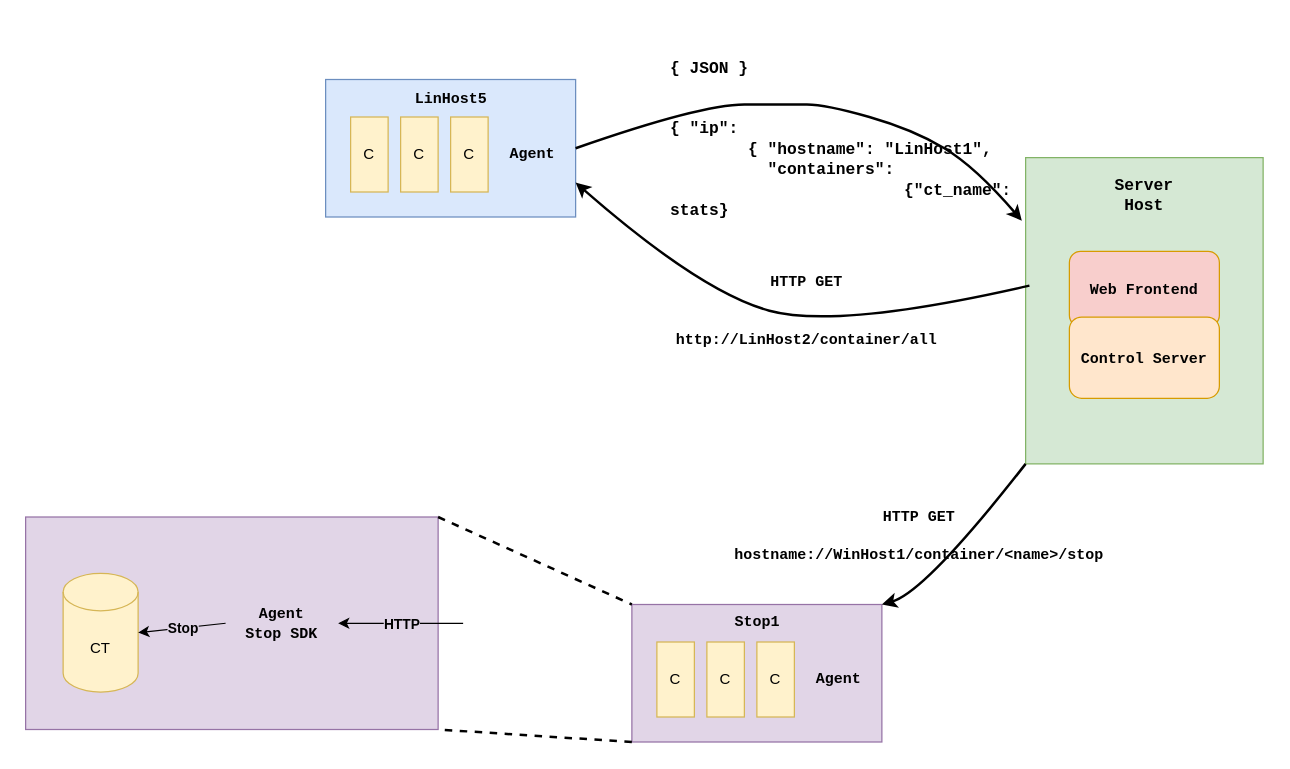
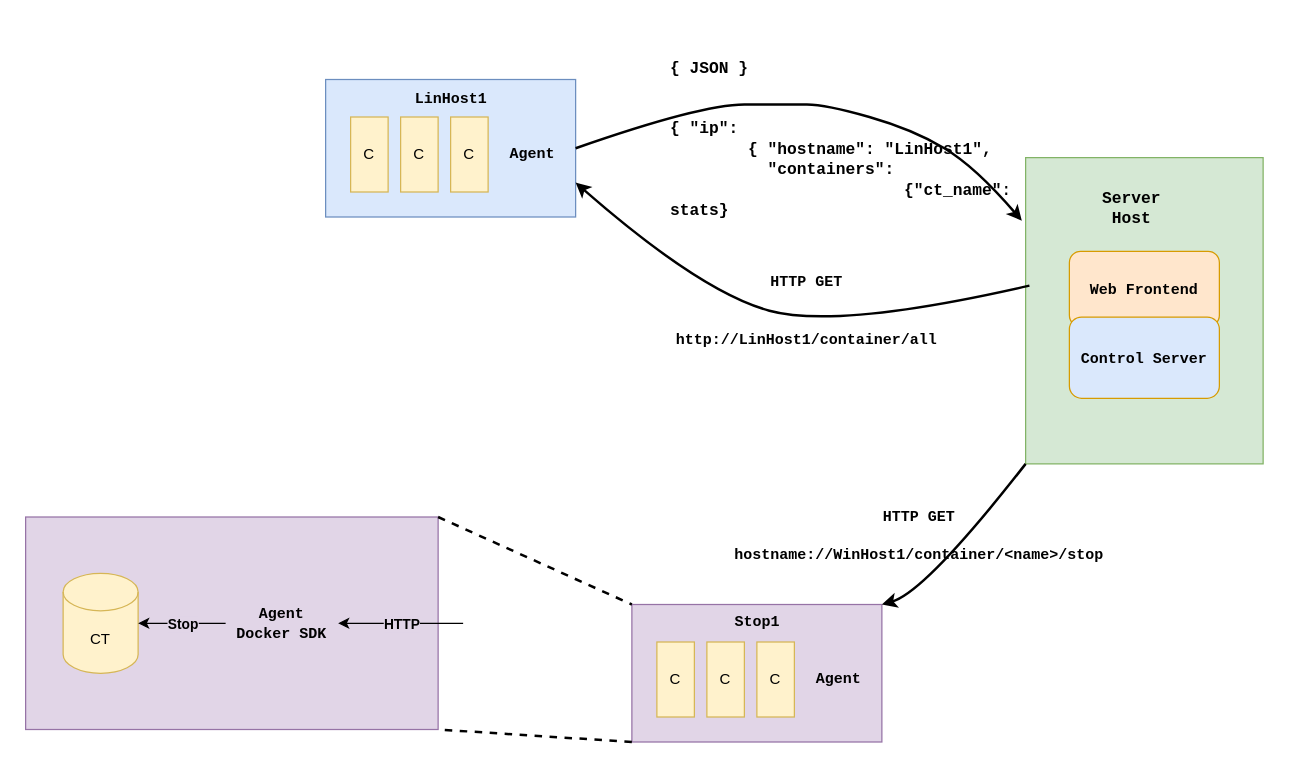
  <mxCell id="0" />
  <mxCell id="1" parent="0" />
  <mxCell id="2" value="" style="rounded=0;whiteSpace=wrap;html=1;fillColor=#dae8fc;strokeColor=#6c8ebf;" parent="1" vertex="1"><mxGeometry x="260" y="63" width="200" height="110" as="geometry" /></mxCell>
  <mxCell id="3" value="" style="rounded=0;whiteSpace=wrap;html=1;fillColor=#e1d5e7;strokeColor=#9673a6;" parent="1" vertex="1"><mxGeometry x="505" y="483" width="200" height="110" as="geometry" /></mxCell>
  <mxCell id="4" value="C" style="rounded=0;whiteSpace=wrap;html=1;fillColor=#fff2cc;strokeColor=#d6b656;" parent="1" vertex="1"><mxGeometry x="280" y="93" width="30" height="60" as="geometry" /></mxCell>
  <mxCell id="5" value="C" style="rounded=0;whiteSpace=wrap;html=1;fillColor=#fff2cc;strokeColor=#d6b656;" parent="1" vertex="1"><mxGeometry x="320" y="93" width="30" height="60" as="geometry" /></mxCell>
  <mxCell id="6" value="C" style="rounded=0;whiteSpace=wrap;html=1;fillColor=#fff2cc;strokeColor=#d6b656;" parent="1" vertex="1"><mxGeometry x="360" y="93" width="30" height="60" as="geometry" /></mxCell>
  <mxCell id="7" value="C" style="rounded=0;whiteSpace=wrap;html=1;fillColor=#fff2cc;strokeColor=#d6b656;" parent="1" vertex="1"><mxGeometry x="605" y="513" width="30" height="60" as="geometry" /></mxCell>
  <mxCell id="8" value="C" style="rounded=0;whiteSpace=wrap;html=1;fillColor=#fff2cc;strokeColor=#d6b656;" parent="1" vertex="1"><mxGeometry x="565" y="513" width="30" height="60" as="geometry" /></mxCell>
  <mxCell id="9" value="C" style="rounded=0;whiteSpace=wrap;html=1;fillColor=#fff2cc;strokeColor=#d6b656;" parent="1" vertex="1"><mxGeometry x="525" y="513" width="30" height="60" as="geometry" /></mxCell>
  <mxCell id="10" value="&lt;font&gt;Agent&lt;/font&gt;" style="text;html=1;align=center;verticalAlign=middle;resizable=0;points=[];autosize=1;strokeColor=none;fillColor=none;fontFamily=Courier New;fontStyle=1" parent="1" vertex="1"><mxGeometry x="395" y="108" width="60" height="30" as="geometry" /></mxCell>
  <mxCell id="11" value="&lt;font&gt;Agent&lt;/font&gt;" style="text;html=1;align=center;verticalAlign=middle;resizable=0;points=[];autosize=1;strokeColor=none;fillColor=none;fontFamily=Courier New;fontStyle=1" parent="1" vertex="1"><mxGeometry x="640" y="528" width="60" height="30" as="geometry" /></mxCell>
- <mxCell id="12" value="&lt;font face=&quot;Courier New&quot;&gt;&lt;b&gt;LinHost5&lt;/b&gt;&lt;/font&gt;" style="text;html=1;align=center;verticalAlign=middle;resizable=0;points=[];autosize=1;strokeColor=none;fillColor=none;" parent="1" vertex="1"><mxGeometry x="320" y="63" width="80" height="30" as="geometry" /></mxCell>
+ <mxCell id="12" value="&lt;font face=&quot;Courier New&quot;&gt;&lt;b&gt;LinHost1&lt;/b&gt;&lt;/font&gt;" style="text;html=1;align=center;verticalAlign=middle;resizable=0;points=[];autosize=1;strokeColor=none;fillColor=none;" parent="1" vertex="1"><mxGeometry x="320" y="63" width="80" height="30" as="geometry" /></mxCell>
  <mxCell id="13" value="" style="rounded=0;whiteSpace=wrap;html=1;fillColor=#d5e8d4;strokeColor=#82b366;" parent="1" vertex="1"><mxGeometry x="820" y="125.5" width="190" height="245" as="geometry" /></mxCell>
  <mxCell id="14" value="&lt;font&gt;Stop1&lt;/font&gt;" style="text;html=1;align=center;verticalAlign=middle;resizable=0;points=[];autosize=1;strokeColor=none;fillColor=none;fontFamily=Courier New;fontStyle=1" parent="1" vertex="1"><mxGeometry x="565" y="483" width="80" height="30" as="geometry" /></mxCell>
- <mxCell id="15" value="&lt;b&gt;&lt;font face=&quot;Courier New&quot;&gt;Web Frontend&lt;/font&gt;&lt;/b&gt;" style="rounded=1;whiteSpace=wrap;html=1;fillColor=#f8cecc;strokeColor=#d79b00;" parent="1" vertex="1"><mxGeometry x="855" y="200.5" width="120" height="60" as="geometry" /></mxCell>
- <mxCell id="16" value="&lt;b&gt;&lt;font face=&quot;Courier New&quot;&gt;Control Server&lt;/font&gt;&lt;/b&gt;" style="rounded=1;whiteSpace=wrap;html=1;fillColor=#ffe6cc;strokeColor=#d79b00;" parent="1" vertex="1"><mxGeometry x="855" y="253" width="120" height="65" as="geometry" /></mxCell>
- <mxCell id="17" value="&lt;b&gt;&lt;font face=&quot;Courier New&quot; style=&quot;font-size: 13px;&quot;&gt;Server Host&lt;/font&gt;&lt;/b&gt;" style="text;html=1;align=center;verticalAlign=middle;whiteSpace=wrap;rounded=0;" parent="1" vertex="1"><mxGeometry x="885" y="140.5" width="60" height="30" as="geometry" /></mxCell>
+ <mxCell id="15" value="&lt;b&gt;&lt;font face=&quot;Courier New&quot;&gt;Web Frontend&lt;/font&gt;&lt;/b&gt;" style="rounded=1;whiteSpace=wrap;html=1;fillColor=#ffe6cc;strokeColor=#d79b00;" parent="1" vertex="1"><mxGeometry x="855" y="200.5" width="120" height="60" as="geometry" /></mxCell>
+ <mxCell id="16" value="&lt;b&gt;&lt;font face=&quot;Courier New&quot;&gt;Control Server&lt;/font&gt;&lt;/b&gt;" style="rounded=1;whiteSpace=wrap;html=1;fillColor=#dae8fc;strokeColor=#d79b00;" parent="1" vertex="1"><mxGeometry x="855" y="253" width="120" height="65" as="geometry" /></mxCell>
+ <mxCell id="17" value="&lt;b&gt;&lt;font face=&quot;Courier New&quot; style=&quot;font-size: 13px;&quot;&gt;Server Host&lt;/font&gt;&lt;/b&gt;" style="text;html=1;align=center;verticalAlign=middle;whiteSpace=wrap;rounded=0;" parent="1" vertex="1"><mxGeometry x="875" y="150.5" width="60" height="30" as="geometry" /></mxCell>
  <mxCell id="18" value="" style="curved=1;endArrow=classic;html=1;rounded=0;exitX=1;exitY=0.5;exitDx=0;exitDy=0;entryX=-0.016;entryY=0.206;entryDx=0;entryDy=0;entryPerimeter=0;strokeWidth=2;" parent="1" source="2" target="13" edge="1"><mxGeometry width="50" height="50" relative="1" as="geometry"><mxPoint x="600" y="293" as="sourcePoint" /><mxPoint x="650" y="243" as="targetPoint" /><Array as="points"><mxPoint x="560" y="83" /><mxPoint x="630" y="83" /><mxPoint x="660" y="83" /><mxPoint x="730" y="103" /><mxPoint x="780" y="133" /></Array></mxGeometry></mxCell>
  <mxCell id="19" value="&lt;div style=&quot;font-size: 13px;&quot;&gt;&lt;font face=&quot;Courier New&quot; style=&quot;font-size: 13px;&quot;&gt;&lt;b style=&quot;font-size: 13px;&quot;&gt;{ JSON }&lt;/b&gt;&lt;/font&gt;&lt;/div&gt;&lt;div style=&quot;font-size: 13px;&quot;&gt;&lt;font face=&quot;dG47eCbUaVrvH9eu_8gl&quot; style=&quot;font-size: 13px;&quot;&gt;&lt;br style=&quot;font-size: 13px;&quot;&gt;&lt;/font&gt;&lt;/div&gt;&lt;div style=&quot;font-size: 13px;&quot;&gt;&lt;font face=&quot;dG47eCbUaVrvH9eu_8gl&quot; style=&quot;font-size: 13px;&quot;&gt;&lt;br style=&quot;font-size: 13px;&quot;&gt;&lt;/font&gt;&lt;/div&gt;&lt;div style=&quot;font-size: 13px;&quot;&gt;&lt;font face=&quot;Courier New&quot; style=&quot;font-size: 13px;&quot;&gt;&lt;b style=&quot;font-size: 13px;&quot;&gt;{ &quot;ip&quot;: &lt;/b&gt;&lt;br style=&quot;font-size: 13px;&quot;&gt;&lt;/font&gt;&lt;/div&gt;&lt;div style=&quot;font-size: 13px;&quot;&gt;&lt;font face=&quot;Courier New&quot; style=&quot;font-size: 13px;&quot;&gt;&lt;b style=&quot;font-size: 13px;&quot;&gt;&lt;span style=&quot;white-space: pre; font-size: 13px;&quot;&gt;&#09;&lt;/span&gt;{ &quot;hostname&quot;: &quot;LinHost1&quot;,&amp;nbsp;&lt;/b&gt;&lt;/font&gt;&lt;/div&gt;&lt;div style=&quot;font-size: 13px;&quot;&gt;&lt;font face=&quot;Courier New&quot; style=&quot;font-size: 13px;&quot;&gt;&lt;b style=&quot;font-size: 13px;&quot;&gt;&lt;span style=&quot;white-space: pre; font-size: 13px;&quot;&gt;&#09;&lt;/span&gt;&amp;nbsp; &quot;containers&quot;:&amp;nbsp;&lt;/b&gt;&lt;/font&gt;&lt;/div&gt;&lt;div style=&quot;font-size: 13px;&quot;&gt;&lt;font face=&quot;Courier New&quot; style=&quot;font-size: 13px;&quot;&gt;&lt;b style=&quot;font-size: 13px;&quot;&gt;&lt;span style=&quot;white-space: pre; font-size: 13px;&quot;&gt;&#09;&lt;/span&gt;&lt;span style=&quot;white-space: pre; font-size: 13px;&quot;&gt;&#09;&lt;/span&gt;&lt;span style=&quot;white-space: pre;&quot;&gt;&#09;&lt;/span&gt;{&quot;ct_name&quot;: stats}&lt;/b&gt;&lt;/font&gt;&lt;/div&gt;" style="text;strokeColor=none;fillColor=none;align=left;verticalAlign=middle;spacingLeft=4;spacingRight=4;overflow=hidden;points=[[0,0.5],[1,0.5]];portConstraint=eastwest;rotatable=0;whiteSpace=wrap;html=1;fontSize=13;" parent="1" vertex="1"><mxGeometry x="530" y="20.5" width="280" height="180" as="geometry" /></mxCell>
  <mxCell id="20" value="" style="curved=1;endArrow=classic;html=1;rounded=0;entryX=1;entryY=0.75;entryDx=0;entryDy=0;exitX=0.016;exitY=0.418;exitDx=0;exitDy=0;exitPerimeter=0;fontSize=11;strokeWidth=2;startArrow=none;startFill=0;" parent="1" source="13" target="2" edge="1"><mxGeometry width="50" height="50" relative="1" as="geometry"><mxPoint x="610" y="293" as="sourcePoint" /><mxPoint x="660" y="243" as="targetPoint" /><Array as="points"><mxPoint x="670" y="263" /><mxPoint x="560" y="233" /></Array></mxGeometry></mxCell>
- <mxCell id="21" value="&lt;div&gt;&lt;font face=&quot;Courier New&quot;&gt;&lt;b&gt;HTTP GET &lt;br&gt;&lt;/b&gt;&lt;/font&gt;&lt;/div&gt;&lt;div&gt;&lt;font face=&quot;Courier New&quot;&gt;&lt;b&gt;&lt;br&gt;&lt;/b&gt;&lt;/font&gt;&lt;/div&gt;&lt;div&gt;&lt;font face=&quot;Courier New&quot;&gt;&lt;b&gt;&lt;br&gt;&lt;/b&gt;&lt;/font&gt;&lt;/div&gt;&lt;div&gt;&lt;font face=&quot;Courier New&quot;&gt;&lt;b&gt;http://LinHost2/container/all&lt;/b&gt;&lt;/font&gt;&lt;/div&gt;" style="text;html=1;align=center;verticalAlign=middle;whiteSpace=wrap;rounded=0;" parent="1" vertex="1"><mxGeometry x="505" y="188" width="280" height="120" as="geometry" /></mxCell>
+ <mxCell id="21" value="&lt;div&gt;&lt;font face=&quot;Courier New&quot;&gt;&lt;b&gt;HTTP GET &lt;br&gt;&lt;/b&gt;&lt;/font&gt;&lt;/div&gt;&lt;div&gt;&lt;font face=&quot;Courier New&quot;&gt;&lt;b&gt;&lt;br&gt;&lt;/b&gt;&lt;/font&gt;&lt;/div&gt;&lt;div&gt;&lt;font face=&quot;Courier New&quot;&gt;&lt;b&gt;&lt;br&gt;&lt;/b&gt;&lt;/font&gt;&lt;/div&gt;&lt;div&gt;&lt;font face=&quot;Courier New&quot;&gt;&lt;b&gt;http://LinHost1/container/all&lt;/b&gt;&lt;/font&gt;&lt;/div&gt;" style="text;html=1;align=center;verticalAlign=middle;whiteSpace=wrap;rounded=0;" parent="1" vertex="1"><mxGeometry x="505" y="188" width="280" height="120" as="geometry" /></mxCell>
  <mxCell id="22" value="" style="curved=1;endArrow=classic;html=1;rounded=0;exitX=0;exitY=1;exitDx=0;exitDy=0;entryX=1;entryY=0;entryDx=0;entryDy=0;strokeWidth=2;" parent="1" source="13" target="3" edge="1"><mxGeometry width="50" height="50" relative="1" as="geometry"><mxPoint x="640" y="423" as="sourcePoint" /><mxPoint x="690" y="373" as="targetPoint" /><Array as="points"><mxPoint x="740" y="473" /></Array></mxGeometry></mxCell>
  <mxCell id="23" value="&lt;div&gt;&lt;font face=&quot;Courier New&quot;&gt;&lt;b&gt;HTTP GET&lt;/b&gt;&lt;/font&gt;&lt;/div&gt;&lt;div&gt;&lt;font face=&quot;rh8qvzh_JLuNbVXvK0kK&quot;&gt;&lt;br&gt;&lt;/font&gt;&lt;/div&gt;&lt;div&gt;&lt;b&gt;&lt;font face=&quot;Courier New&quot;&gt;hostname://WinHost1/container/&amp;lt;name&amp;gt;/stop&lt;/font&gt;&lt;/b&gt;&lt;/div&gt;" style="text;html=1;align=center;verticalAlign=middle;whiteSpace=wrap;rounded=0;" parent="1" vertex="1"><mxGeometry x="540" y="383" width="390" height="90" as="geometry" /></mxCell>
  <mxCell id="24" value="" style="endArrow=none;dashed=1;html=1;rounded=0;exitX=0;exitY=1;exitDx=0;exitDy=0;entryX=1;entryY=1;entryDx=0;entryDy=0;strokeWidth=2;" edge="1" parent="1" source="3" target="25"><mxGeometry width="50" height="50" relative="1" as="geometry"><mxPoint x="300" y="633" as="sourcePoint" /><mxPoint x="340" y="493" as="targetPoint" /></mxGeometry></mxCell>
  <mxCell id="25" value="" style="rounded=0;whiteSpace=wrap;html=1;movable=1;resizable=1;rotatable=1;deletable=1;editable=1;locked=0;connectable=1;fillColor=#e1d5e7;strokeColor=#9673a6;" vertex="1" parent="1"><mxGeometry x="20" y="413" width="330" height="170" as="geometry" /></mxCell>
  <mxCell id="26" value="" style="endArrow=none;dashed=1;html=1;rounded=0;entryX=0;entryY=0;entryDx=0;entryDy=0;exitX=1;exitY=0;exitDx=0;exitDy=0;strokeWidth=2;" edge="1" parent="1" source="25" target="3"><mxGeometry width="50" height="50" relative="1" as="geometry"><mxPoint x="390" y="373" as="sourcePoint" /><mxPoint x="410" y="383" as="targetPoint" /></mxGeometry></mxCell>
- <mxCell id="27" value="&lt;font face=&quot;Courier New&quot;&gt;Agent&lt;/font&gt;&lt;div&gt;&lt;font face=&quot;Courier New&quot;&gt;Stop SDK&lt;br&gt;&lt;/font&gt;&lt;/div&gt;" style="text;html=1;align=center;verticalAlign=middle;whiteSpace=wrap;rounded=0;fontStyle=1" vertex="1" parent="1"><mxGeometry y="483" width="90" height="30" as="geometry" x="180" /></mxCell>
- <mxCell id="28" value="CT" style="shape=cylinder3;whiteSpace=wrap;html=1;boundedLbl=1;backgroundOutline=1;size=15;fillColor=#fff2cc;strokeColor=#d6b656;" vertex="1" parent="1"><mxGeometry x="50" y="458" width="60" height="95" as="geometry" /></mxCell>
+ <mxCell id="27" value="&lt;font face=&quot;Courier New&quot;&gt;Agent&lt;/font&gt;&lt;div&gt;&lt;font face=&quot;Courier New&quot;&gt;Docker SDK&lt;br&gt;&lt;/font&gt;&lt;/div&gt;" style="text;html=1;align=center;verticalAlign=middle;whiteSpace=wrap;rounded=0;fontStyle=1" vertex="1" parent="1"><mxGeometry y="483" width="90" height="30" as="geometry" x="180" /></mxCell>
+ <mxCell id="28" value="CT" style="shape=cylinder3;whiteSpace=wrap;html=1;boundedLbl=1;backgroundOutline=1;size=15;fillColor=#fff2cc;strokeColor=#d6b656;" vertex="1" parent="1"><mxGeometry x="50" y="458" width="60" height="80" as="geometry" /></mxCell>
  <mxCell id="29" value="" style="endArrow=classic;html=1;rounded=0;entryX=1;entryY=0.5;entryDx=0;entryDy=0;" edge="1" parent="1" target="27"><mxGeometry relative="1" as="geometry"><mxPoint x="370" y="498" as="sourcePoint" /><mxPoint x="425" y="497.5" as="targetPoint" /></mxGeometry></mxCell>
  <mxCell id="30" value="HTTP" style="edgeLabel;resizable=0;html=1;;align=center;verticalAlign=middle;fontStyle=1;labelBackgroundColor=#E1D5E7;" connectable="0" vertex="1" parent="29"><mxGeometry relative="1" as="geometry" /></mxCell>
  <mxCell id="31" value="" style="endArrow=classic;html=1;rounded=0;entryX=1;entryY=0.5;entryDx=0;entryDy=0;entryPerimeter=0;exitX=0;exitY=0.5;exitDx=0;exitDy=0;fontStyle=3" edge="1" parent="1" source="27" target="28"><mxGeometry relative="1" as="geometry"><mxPoint x="135" y="458" as="sourcePoint" /><mxPoint x="235" y="458" as="targetPoint" /></mxGeometry></mxCell>
  <mxCell id="32" value="&lt;div&gt;Stop&lt;/div&gt;" style="edgeLabel;resizable=0;html=1;;align=center;verticalAlign=middle;fontStyle=1;labelBackgroundColor=#E1D5E7;" connectable="0" vertex="1" parent="31"><mxGeometry relative="1" as="geometry" /></mxCell>
